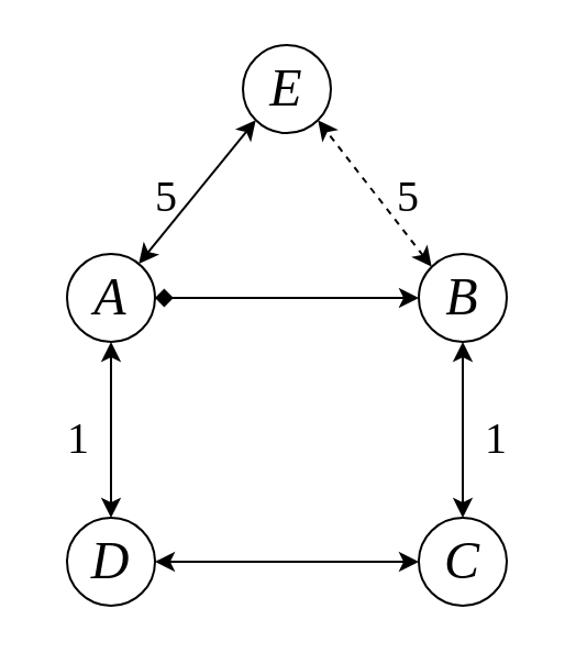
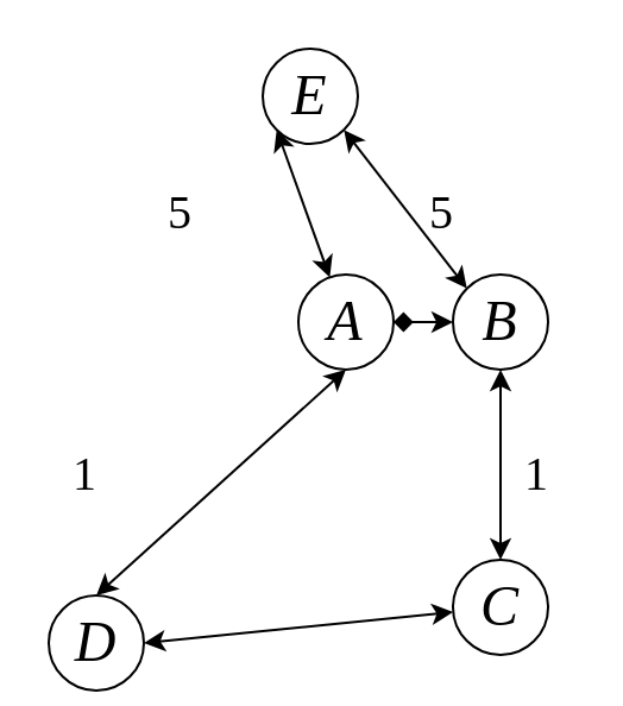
  <mxCell id="0" />
  <mxCell id="1" parent="0" />
  <mxCell id="2" value="E" style="ellipse;whiteSpace=wrap;html=1;aspect=fixed;fontFamily=Times New Roman;fontSize=24;fontStyle=2" vertex="1" parent="1"><mxGeometry x="110" y="20" width="40" height="40" as="geometry" /></mxCell>
- <mxCell id="3" value="A" style="ellipse;whiteSpace=wrap;html=1;aspect=fixed;fontFamily=Times New Roman;fontSize=24;fontStyle=2" vertex="1" parent="1"><mxGeometry x="30" y="115" width="40" height="40" as="geometry" /></mxCell>
+ <mxCell id="3" value="A" style="ellipse;whiteSpace=wrap;html=1;aspect=fixed;fontFamily=Times New Roman;fontSize=24;fontStyle=2" vertex="1" parent="1"><mxGeometry x="125" y="115" width="40" height="40" as="geometry" /></mxCell>
  <mxCell id="4" value="B" style="ellipse;whiteSpace=wrap;html=1;aspect=fixed;fontFamily=Times New Roman;fontSize=24;fontStyle=2" vertex="1" parent="1"><mxGeometry x="190" y="115" width="40" height="40" as="geometry" /></mxCell>
- <mxCell id="5" value="D" style="ellipse;whiteSpace=wrap;html=1;aspect=fixed;fontFamily=Times New Roman;fontSize=24;fontStyle=2" vertex="1" parent="1"><mxGeometry x="30" y="235" width="40" height="40" as="geometry" /></mxCell>
+ <mxCell id="5" value="D" style="ellipse;whiteSpace=wrap;html=1;aspect=fixed;fontFamily=Times New Roman;fontSize=24;fontStyle=2" vertex="1" parent="1"><mxGeometry x="20" y="250" width="40" height="40" as="geometry" /></mxCell>
  <mxCell id="6" value="C" style="ellipse;whiteSpace=wrap;html=1;aspect=fixed;fontFamily=Times New Roman;fontSize=24;fontStyle=2" vertex="1" parent="1"><mxGeometry x="190" y="235" width="40" height="40" as="geometry" /></mxCell>
  <mxCell id="7" value="" style="endArrow=classic;startArrow=classic;html=1;rounded=0;exitX=1;exitY=0.5;exitDx=0;exitDy=0;fontFamily=Times New Roman;fontSize=24;" edge="1" parent="1" source="5" target="6"><mxGeometry width="50" height="50" relative="1" as="geometry"><mxPoint x="230" y="215" as="sourcePoint" /><mxPoint x="280" y="165" as="targetPoint" /></mxGeometry></mxCell>
  <mxCell id="8" value="" style="endArrow=classic;startArrow=classic;html=1;rounded=0;exitX=0.5;exitY=0;exitDx=0;exitDy=0;entryX=0.5;entryY=1;entryDx=0;entryDy=0;fontFamily=Times New Roman;fontSize=24;" edge="1" parent="1" source="5" target="3"><mxGeometry width="50" height="50" relative="1" as="geometry"><mxPoint x="80" y="155" as="sourcePoint" /><mxPoint x="200" y="155" as="targetPoint" /></mxGeometry></mxCell>
  <mxCell id="9" value="" style="endArrow=classic;startArrow=classic;html=1;rounded=0;exitX=0.5;exitY=0;exitDx=0;exitDy=0;entryX=0.5;entryY=1;entryDx=0;entryDy=0;fontFamily=Times New Roman;fontSize=24;" edge="1" parent="1" source="6" target="4"><mxGeometry width="50" height="50" relative="1" as="geometry"><mxPoint x="200" y="225" as="sourcePoint" /><mxPoint x="200" y="145" as="targetPoint" /></mxGeometry></mxCell>
  <mxCell id="10" value="" style="endArrow=classic;startArrow=classic;html=1;rounded=0;entryX=0;entryY=1;entryDx=0;entryDy=0;fontFamily=Times New Roman;fontSize=24;" edge="1" parent="1" source="3" target="2"><mxGeometry width="50" height="50" relative="1" as="geometry"><mxPoint x="120" y="185" as="sourcePoint" /><mxPoint x="120" y="105" as="targetPoint" /></mxGeometry></mxCell>
- <mxCell id="11" value="" style="endArrow=classic;startArrow=classic;html=1;rounded=0;entryX=1;entryY=1;entryDx=0;entryDy=0;exitX=0;exitY=0;exitDx=0;exitDy=0;fontFamily=Times New Roman;fontSize=24;dashed=1;" edge="1" parent="1" source="4" target="2"><mxGeometry width="50" height="50" relative="1" as="geometry"><mxPoint x="74" y="131" as="sourcePoint" /><mxPoint x="126" y="79" as="targetPoint" /></mxGeometry></mxCell>
+ <mxCell id="11" value="" style="endArrow=classic;startArrow=classic;html=1;rounded=0;entryX=1;entryY=1;entryDx=0;entryDy=0;exitX=0;exitY=0;exitDx=0;exitDy=0;fontFamily=Times New Roman;fontSize=24;" edge="1" parent="1" source="4" target="2"><mxGeometry width="50" height="50" relative="1" as="geometry"><mxPoint x="74" y="131" as="sourcePoint" /><mxPoint x="126" y="79" as="targetPoint" /></mxGeometry></mxCell>
  <mxCell id="12" value="" style="endArrow=diamond;startArrow=classic;html=1;rounded=0;entryX=1;entryY=0.5;entryDx=0;entryDy=0;exitX=0;exitY=0.5;exitDx=0;exitDy=0;fontFamily=Times New Roman;fontSize=24;" edge="1" parent="1" source="4" target="3"><mxGeometry width="50" height="50" relative="1" as="geometry"><mxPoint x="160" y="145" as="sourcePoint" /><mxPoint x="154" y="79" as="targetPoint" /></mxGeometry></mxCell>
  <mxCell id="13" value="5" style="text;html=1;align=center;verticalAlign=middle;resizable=0;points=[];autosize=1;strokeColor=none;fillColor=none;fontFamily=Times New Roman;fontSize=20;fontStyle=0" vertex="1" parent="1"><mxGeometry x="60" y="68" width="30" height="40" as="geometry" /></mxCell>
  <mxCell id="14" value="5" style="text;html=1;align=center;verticalAlign=middle;resizable=0;points=[];autosize=1;strokeColor=none;fillColor=none;fontFamily=Times New Roman;fontSize=20;fontStyle=0" vertex="1" parent="1"><mxGeometry x="170" y="68" width="30" height="40" as="geometry" /></mxCell>
  <mxCell id="15" value="1" style="text;html=1;align=center;verticalAlign=middle;resizable=0;points=[];autosize=1;strokeColor=none;fillColor=none;fontFamily=Times New Roman;fontSize=20;fontStyle=0" vertex="1" parent="1"><mxGeometry x="210" y="178" width="30" height="40" as="geometry" /></mxCell>
  <mxCell id="16" value="1" style="text;html=1;align=center;verticalAlign=middle;resizable=0;points=[];autosize=1;strokeColor=none;fillColor=none;fontFamily=Times New Roman;fontSize=20;fontStyle=0" vertex="1" parent="1"><mxGeometry x="20" y="178" width="30" height="40" as="geometry" /></mxCell>
